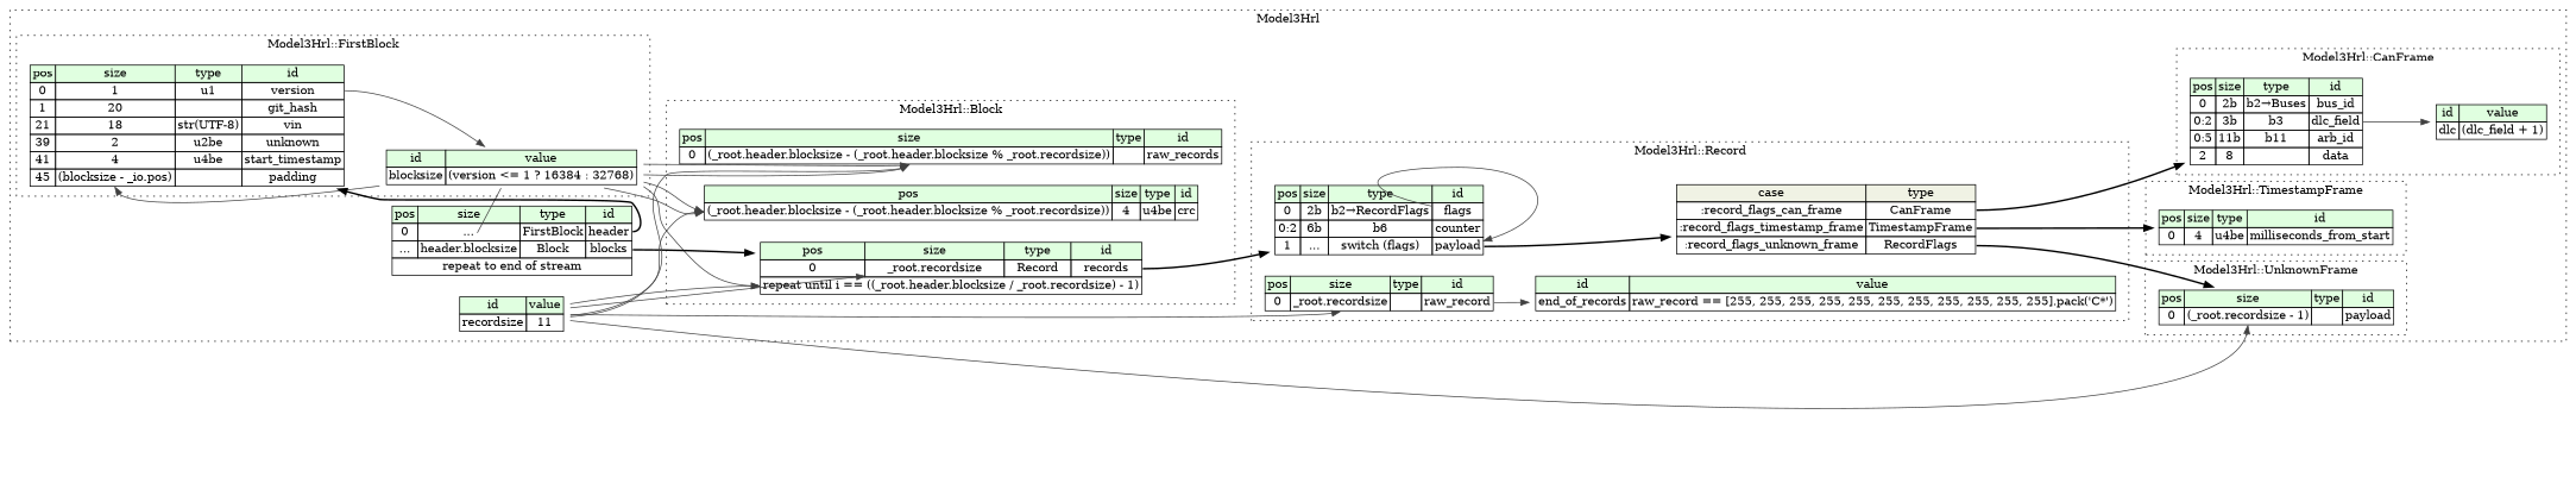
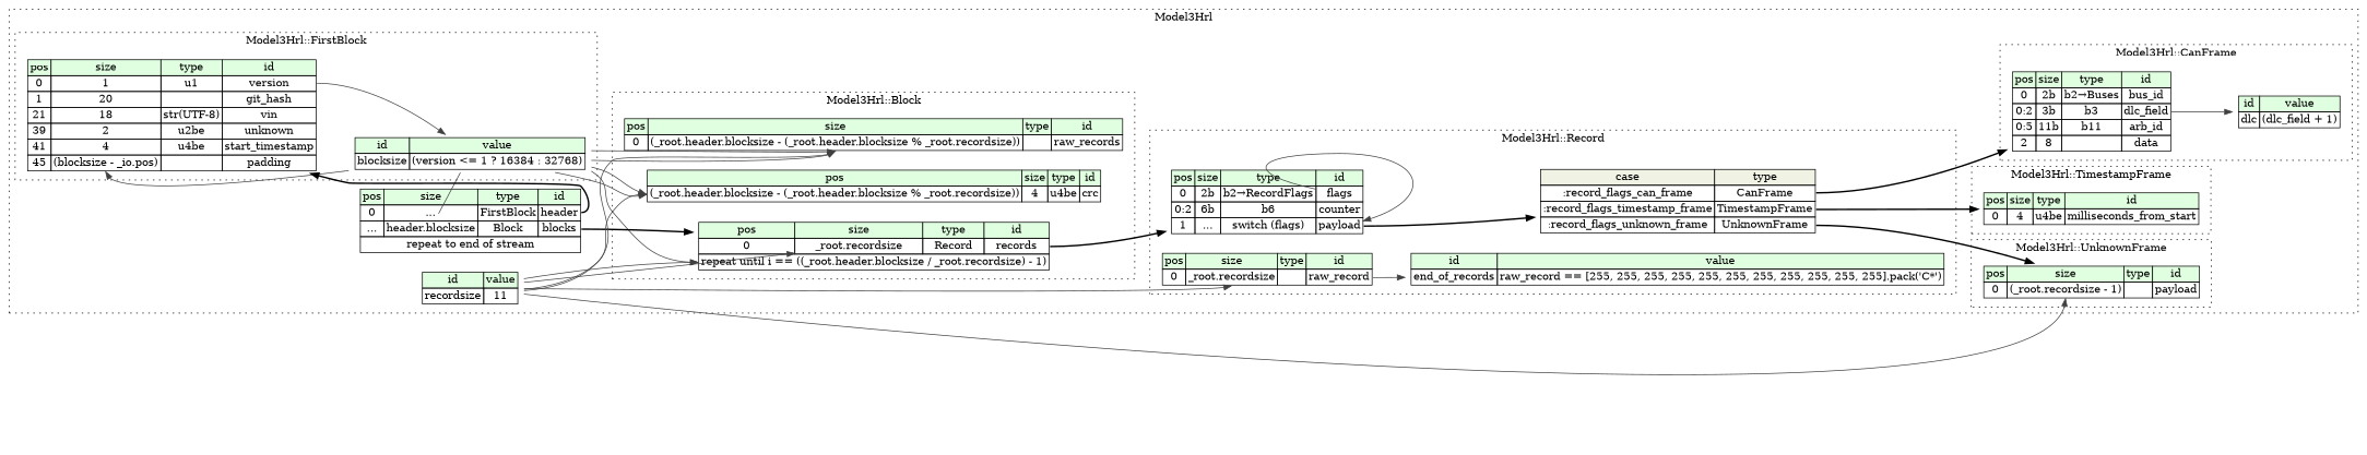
  digraph {
    rankdir=LR
    node [shape=plaintext]
    edge [color="#404040" tailport=blocksize_type]
    n1 [label=<<TABLE BORDER="0" CELLBORDER="1" CELLSPACING="0"> 				<TR><TD BGCOLOR="#E0FFE0">pos</TD><TD BGCOLOR="#E0FFE0">size</TD><TD BGCOLOR="#E0FFE0">type</TD><TD BGCOLOR="#E0FFE0">id</TD></TR> 				<TR><TD PORT="payload_pos">0</TD><TD PORT="payload_size">(_root.recordsize - 1)</TD><TD></TD><TD PORT="payload_type">payload</TD></TR> 			</TABLE>>]
    n2 [label=<<TABLE BORDER="0" CELLBORDER="1" CELLSPACING="0"> 				<TR><TD BGCOLOR="#E0FFE0">pos</TD><TD BGCOLOR="#E0FFE0">size</TD><TD BGCOLOR="#E0FFE0">type</TD><TD BGCOLOR="#E0FFE0">id</TD></TR> 				<TR><TD PORT="version_pos">0</TD><TD PORT="version_size">1</TD><TD>u1</TD><TD PORT="version_type">version</TD></TR> 				<TR><TD PORT="git_hash_pos">1</TD><TD PORT="git_hash_size">20</TD><TD></TD><TD PORT="git_hash_type">git_hash</TD></TR> 				<TR><TD PORT="vin_pos">21</TD><TD PORT="vin_size">18</TD><TD>str(UTF-8)</TD><TD PORT="vin_type">vin</TD></TR> 				<TR><TD PORT="unknown_pos">39</TD><TD PORT="unknown_size">2</TD><TD>u2be</TD><TD PORT="unknown_type">unknown</TD></TR> 				<TR><TD PORT="start_timestamp_pos">41</TD><TD PORT="start_timestamp_size">4</TD><TD>u4be</TD><TD PORT="start_timestamp_type">start_timestamp</TD></TR> 				<TR><TD PORT="padding_pos">45</TD><TD PORT="padding_size">(blocksize - _io.pos)</TD><TD></TD><TD PORT="padding_type">padding</TD></TR> 			</TABLE>>]
    n3 [label=<<TABLE BORDER="0" CELLBORDER="1" CELLSPACING="0"> 				<TR><TD BGCOLOR="#E0FFE0">id</TD><TD BGCOLOR="#E0FFE0">value</TD></TR> 				<TR><TD>blocksize</TD><TD>(version &lt;= 1 ? 16384 : 32768)</TD></TR> 			</TABLE>>]
    n4 [label=<<TABLE BORDER="0" CELLBORDER="1" CELLSPACING="0"> 				<TR><TD BGCOLOR="#E0FFE0">pos</TD><TD BGCOLOR="#E0FFE0">size</TD><TD BGCOLOR="#E0FFE0">type</TD><TD BGCOLOR="#E0FFE0">id</TD></TR> 				<TR><TD PORT="records_pos">0</TD><TD PORT="records_size">_root.recordsize</TD><TD>Record</TD><TD PORT="records_type">records</TD></TR> 				<TR><TD COLSPAN="4" PORT="records__repeat">repeat until i == ((_root.header.blocksize / _root.recordsize) - 1)</TD></TR> 			</TABLE>>]
    n5 [label=<<TABLE BORDER="0" CELLBORDER="1" CELLSPACING="0"> 				<TR><TD BGCOLOR="#E0FFE0">pos</TD><TD BGCOLOR="#E0FFE0">size</TD><TD BGCOLOR="#E0FFE0">type</TD><TD BGCOLOR="#E0FFE0">id</TD></TR> 				<TR><TD PORT="crc_pos">(_root.header.blocksize - (_root.header.blocksize % _root.recordsize))</TD><TD PORT="crc_size">4</TD><TD>u4be</TD><TD PORT="crc_type">crc</TD></TR> 			</TABLE>>]
    n6 [label=<<TABLE BORDER="0" CELLBORDER="1" CELLSPACING="0"> 				<TR><TD BGCOLOR="#E0FFE0">pos</TD><TD BGCOLOR="#E0FFE0">size</TD><TD BGCOLOR="#E0FFE0">type</TD><TD BGCOLOR="#E0FFE0">id</TD></TR> 				<TR><TD PORT="raw_records_pos">0</TD><TD PORT="raw_records_size">(_root.header.blocksize - (_root.header.blocksize % _root.recordsize))</TD><TD></TD><TD PORT="raw_records_type">raw_records</TD></TR> 			</TABLE>>]
    n7 [label=<<TABLE BORDER="0" CELLBORDER="1" CELLSPACING="0"> 				<TR><TD BGCOLOR="#E0FFE0">pos</TD><TD BGCOLOR="#E0FFE0">size</TD><TD BGCOLOR="#E0FFE0">type</TD><TD BGCOLOR="#E0FFE0">id</TD></TR> 				<TR><TD PORT="bus_id_pos">0</TD><TD PORT="bus_id_size">2b</TD><TD>b2→Buses</TD><TD PORT="bus_id_type">bus_id</TD></TR> 				<TR><TD PORT="dlc_field_pos">0:2</TD><TD PORT="dlc_field_size">3b</TD><TD>b3</TD><TD PORT="dlc_field_type">dlc_field</TD></TR> 				<TR><TD PORT="arb_id_pos">0:5</TD><TD PORT="arb_id_size">11b</TD><TD>b11</TD><TD PORT="arb_id_type">arb_id</TD></TR> 				<TR><TD PORT="data_pos">2</TD><TD PORT="data_size">8</TD><TD></TD><TD PORT="data_type">data</TD></TR> 			</TABLE>>]
    n8 [label=<<TABLE BORDER="0" CELLBORDER="1" CELLSPACING="0"> 				<TR><TD BGCOLOR="#E0FFE0">id</TD><TD BGCOLOR="#E0FFE0">value</TD></TR> 				<TR><TD>dlc</TD><TD>(dlc_field + 1)</TD></TR> 			</TABLE>>]
    n9 [label=<<TABLE BORDER="0" CELLBORDER="1" CELLSPACING="0"> 				<TR><TD BGCOLOR="#E0FFE0">pos</TD><TD BGCOLOR="#E0FFE0">size</TD><TD BGCOLOR="#E0FFE0">type</TD><TD BGCOLOR="#E0FFE0">id</TD></TR> 				<TR><TD PORT="flags_pos">0</TD><TD PORT="flags_size">2b</TD><TD>b2→RecordFlags</TD><TD PORT="flags_type">flags</TD></TR> 				<TR><TD PORT="counter_pos">0:2</TD><TD PORT="counter_size">6b</TD><TD>b6</TD><TD PORT="counter_type">counter</TD></TR> 				<TR><TD PORT="payload_pos">1</TD><TD PORT="payload_size">...</TD><TD>switch (flags)</TD><TD PORT="payload_type">payload</TD></TR> 			</TABLE>>]
    n10 [label=<<TABLE BORDER="0" CELLBORDER="1" CELLSPACING="0"> 				<TR><TD BGCOLOR="#E0FFE0">pos</TD><TD BGCOLOR="#E0FFE0">size</TD><TD BGCOLOR="#E0FFE0">type</TD><TD BGCOLOR="#E0FFE0">id</TD></TR> 				<TR><TD PORT="raw_record_pos">0</TD><TD PORT="raw_record_size">_root.recordsize</TD><TD></TD><TD PORT="raw_record_type">raw_record</TD></TR> 			</TABLE>>]
    n11 [label=<<TABLE BORDER="0" CELLBORDER="1" CELLSPACING="0"> 				<TR><TD BGCOLOR="#E0FFE0">id</TD><TD BGCOLOR="#E0FFE0">value</TD></TR> 				<TR><TD>end_of_records</TD><TD>raw_record == [255, 255, 255, 255, 255, 255, 255, 255, 255, 255, 255].pack('C*')</TD></TR> 			</TABLE>>]
-   n12 [label=<<TABLE BORDER="0" CELLBORDER="1" CELLSPACING="0"> 	<TR><TD BGCOLOR="#F0F2E4">case</TD><TD BGCOLOR="#F0F2E4">type</TD></TR> 	<TR><TD>:record_flags_can_frame</TD><TD PORT="case0">CanFrame</TD></TR> 	<TR><TD>:record_flags_timestamp_frame</TD><TD PORT="case1">TimestampFrame</TD></TR> 	<TR><TD>:record_flags_unknown_frame</TD><TD PORT="case2">RecordFlags</TD></TR> </TABLE>>]
+   n12 [label=<<TABLE BORDER="0" CELLBORDER="1" CELLSPACING="0"> 	<TR><TD BGCOLOR="#F0F2E4">case</TD><TD BGCOLOR="#F0F2E4">type</TD></TR> 	<TR><TD>:record_flags_can_frame</TD><TD PORT="case0">CanFrame</TD></TR> 	<TR><TD>:record_flags_timestamp_frame</TD><TD PORT="case1">TimestampFrame</TD></TR> 	<TR><TD>:record_flags_unknown_frame</TD><TD PORT="case2">UnknownFrame</TD></TR> </TABLE>>]
    n13 [label=<<TABLE BORDER="0" CELLBORDER="1" CELLSPACING="0"> 				<TR><TD BGCOLOR="#E0FFE0">pos</TD><TD BGCOLOR="#E0FFE0">size</TD><TD BGCOLOR="#E0FFE0">type</TD><TD BGCOLOR="#E0FFE0">id</TD></TR> 				<TR><TD PORT="milliseconds_from_start_pos">0</TD><TD PORT="milliseconds_from_start_size">4</TD><TD>u4be</TD><TD PORT="milliseconds_from_start_type">milliseconds_from_start</TD></TR> 			</TABLE>>]
    n14 [label=<<TABLE BORDER="0" CELLBORDER="1" CELLSPACING="0"> 			<TR><TD BGCOLOR="#E0FFE0">pos</TD><TD BGCOLOR="#E0FFE0">size</TD><TD BGCOLOR="#E0FFE0">type</TD><TD BGCOLOR="#E0FFE0">id</TD></TR> 			<TR><TD PORT="header_pos">0</TD><TD PORT="header_size">...</TD><TD>FirstBlock</TD><TD PORT="header_type">header</TD></TR> 			<TR><TD PORT="blocks_pos">...</TD><TD PORT="blocks_size">header.blocksize</TD><TD>Block</TD><TD PORT="blocks_type">blocks</TD></TR> 			<TR><TD COLSPAN="4" PORT="blocks__repeat">repeat to end of stream</TD></TR> 		</TABLE>>]
    n15 [label=<<TABLE BORDER="0" CELLBORDER="1" CELLSPACING="0"> 			<TR><TD BGCOLOR="#E0FFE0">id</TD><TD BGCOLOR="#E0FFE0">value</TD></TR> 			<TR><TD>recordsize</TD><TD>11</TD></TR> 		</TABLE>>]
    subgraph cluster_1 {
      label=Model3Hrl
      style=dotted
      n14
      n15
      subgraph cluster_2 {
        label="Model3Hrl::UnknownFrame"
        style=dotted
        n1
      }
      subgraph cluster_3 {
        label="Model3Hrl::FirstBlock"
        style=dotted
        n2
        n3
      }
      subgraph cluster_4 {
        label="Model3Hrl::Block"
        style=dotted
        n4
        n5
        n6
      }
      subgraph cluster_5 {
        label="Model3Hrl::CanFrame"
        style=dotted
        n7
        n8
      }
      subgraph cluster_6 {
        label="Model3Hrl::Record"
        style=dotted
        n9
        n10
        n11
        n12
      }
      subgraph cluster_7 {
        label="Model3Hrl::TimestampFrame"
        style=dotted
        n13
      }
    }
    n2 -> n3 [tailport=version_type]
    n3 -> n2 [headport=padding_size]
    n3 -> n4 [headport=records__repeat]
    n3 -> n5 [headport=crc_pos]
    n3 -> n5 [headport=crc_pos]
    n3 -> n6 [headport=raw_records_size]
    n3 -> n6 [headport=raw_records_size]
    n3 -> n14 [headport=blocks_size]
    n4 -> n9 [style=bold tailport=records_type color=""]
    n7 -> n8 [tailport=dlc_field_type]
    n9 -> n9 [headport=payload_type tailport=flags_type]
    n9 -> n12 [style=bold tailport=payload_type color=""]
    n10 -> n11 [tailport=raw_record_type]
    n12 -> n1 [style=bold tailport=case2 color=""]
    n12 -> n7 [style=bold tailport=case0 color=""]
    n12 -> n13 [style=bold tailport=case1 color=""]
    n14 -> n2 [style=bold tailport=header_type color=""]
    n14 -> n4 [style=bold tailport=blocks_type color=""]
    n15 -> n1 [headport=payload_size tailport=recordsize_type]
    n15 -> n4 [headport=records_size tailport=recordsize_type]
    n15 -> n4 [headport=records__repeat tailport=recordsize_type]
    n15 -> n5 [headport=crc_pos tailport=recordsize_type]
    n15 -> n6 [headport=raw_records_size tailport=recordsize_type]
    n15 -> n10 [headport=raw_record_size tailport=recordsize_type]
  }
